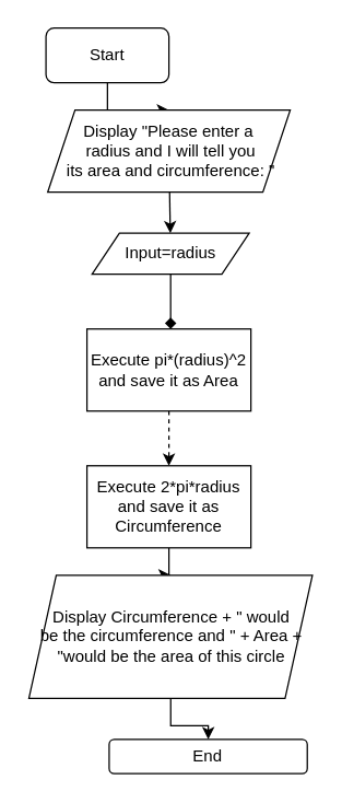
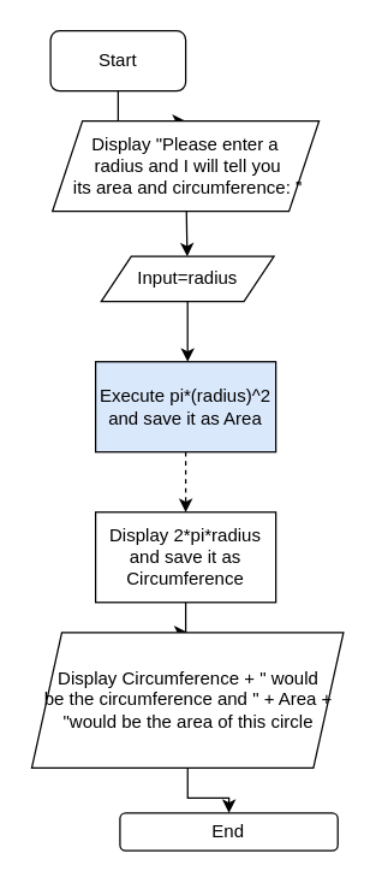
  <mxCell id="0" />
  <mxCell id="1" parent="0" />
  <mxCell id="2" value="" style="edgeStyle=orthogonalEdgeStyle;rounded=0;orthogonalLoop=1;jettySize=auto;html=1;" parent="1" source="3" target="6" edge="1"><mxGeometry relative="1" as="geometry" /></mxCell>
  <mxCell id="3" value="Start" style="rounded=1;whiteSpace=wrap;html=1;" parent="1" vertex="1"><mxGeometry x="33" y="20" width="90" height="40" as="geometry" /></mxCell>
- <mxCell id="4" value="" style="edgeStyle=orthogonalEdgeStyle;rounded=0;orthogonalLoop=1;jettySize=auto;html=1;exitX=0.5;exitY=1;exitDx=0;exitDy=0;endArrow=diamond;" parent="1" source="14" target="8" edge="1"><mxGeometry relative="1" as="geometry"><Array as="points"><mxPoint x="123" y="270" /></Array></mxGeometry></mxCell>
+ <mxCell id="4" value="" style="edgeStyle=orthogonalEdgeStyle;rounded=0;orthogonalLoop=1;jettySize=auto;html=1;exitX=0.5;exitY=1;exitDx=0;exitDy=0;" parent="1" source="14" target="8" edge="1"><mxGeometry relative="1" as="geometry"><Array as="points"><mxPoint x="123" y="270" /></Array></mxGeometry></mxCell>
  <mxCell id="5" value="" style="edgeStyle=none;html=1;" parent="1" source="6" target="14" edge="1"><mxGeometry relative="1" as="geometry" /></mxCell>
  <mxCell id="6" value="&lt;div&gt;Display &quot;Please enter a&lt;/div&gt;&lt;div&gt;&amp;nbsp;radius and I will tell you&lt;/div&gt;&lt;div&gt;&amp;nbsp;its area and circumference: &quot;&lt;/div&gt;" style="shape=parallelogram;perimeter=parallelogramPerimeter;whiteSpace=wrap;html=1;fixedSize=1;" parent="1" vertex="1"><mxGeometry x="34.25" y="80" width="177.5" height="60" as="geometry" /></mxCell>
  <mxCell id="7" value="" style="edgeStyle=orthogonalEdgeStyle;rounded=0;orthogonalLoop=1;jettySize=auto;html=1;dashed=1;" parent="1" source="8" target="10" edge="1"><mxGeometry relative="1" as="geometry" /></mxCell>
- <mxCell id="8" value="&lt;div&gt;Execute pi*(radius)^2&lt;/div&gt;&lt;div&gt;and save it as Area&lt;br&gt;&lt;/div&gt;" style="whiteSpace=wrap;html=1;" parent="1" vertex="1"><mxGeometry x="63" y="240" width="120" height="60" as="geometry" /></mxCell>
+ <mxCell id="8" value="&lt;div&gt;Execute pi*(radius)^2&lt;/div&gt;&lt;div&gt;and save it as Area&lt;br&gt;&lt;/div&gt;" style="whiteSpace=wrap;html=1;fillColor=#dae8fc;" parent="1" vertex="1"><mxGeometry x="63" y="240" width="120" height="60" as="geometry" /></mxCell>
  <mxCell id="9" value="" style="edgeStyle=orthogonalEdgeStyle;rounded=0;orthogonalLoop=1;jettySize=auto;html=1;" parent="1" source="10" target="12" edge="1"><mxGeometry relative="1" as="geometry" /></mxCell>
- <mxCell id="10" value="&lt;div&gt;Execute 2*pi*radius&lt;/div&gt;&lt;div&gt;and save it as Circumference&lt;br&gt;&lt;/div&gt;" style="whiteSpace=wrap;html=1;" parent="1" vertex="1"><mxGeometry x="63" y="340" width="120" height="60" as="geometry" /></mxCell>
+ <mxCell id="10" value="&lt;div&gt;Display 2*pi*radius&lt;/div&gt;&lt;div&gt;and save it as Circumference&lt;br&gt;&lt;/div&gt;" style="whiteSpace=wrap;html=1;" parent="1" vertex="1"><mxGeometry x="63" y="340" width="120" height="60" as="geometry" /></mxCell>
  <mxCell id="11" value="" style="edgeStyle=orthogonalEdgeStyle;rounded=0;orthogonalLoop=1;jettySize=auto;html=1;" parent="1" source="12" target="13" edge="1"><mxGeometry relative="1" as="geometry" /></mxCell>
  <mxCell id="12" value="&lt;div&gt;Display Circumference + &quot; would&lt;/div&gt;&lt;div&gt;&amp;nbsp;be the circumference and &quot; + Area +&amp;nbsp;&lt;/div&gt;&lt;div&gt;&quot;would be the area of this circle&lt;/div&gt;" style="shape=parallelogram;perimeter=parallelogramPerimeter;whiteSpace=wrap;html=1;fixedSize=1;" parent="1" vertex="1"><mxGeometry x="20.5" y="420" width="207.5" height="90" as="geometry" /></mxCell>
  <mxCell id="13" value="End" style="rounded=1;whiteSpace=wrap;html=1;" parent="1" vertex="1"><mxGeometry x="79.25" y="540" width="145" height="25" as="geometry" /></mxCell>
  <mxCell id="14" value="Input=radius" style="shape=parallelogram;perimeter=parallelogramPerimeter;whiteSpace=wrap;html=1;fixedSize=1;" parent="1" vertex="1"><mxGeometry x="66.75" y="170" width="115" height="30" as="geometry" /></mxCell>
